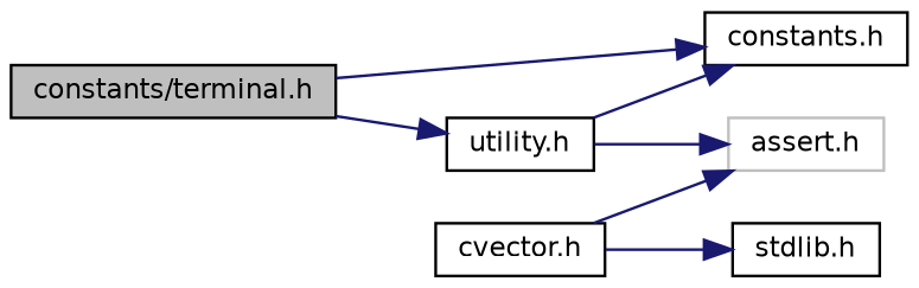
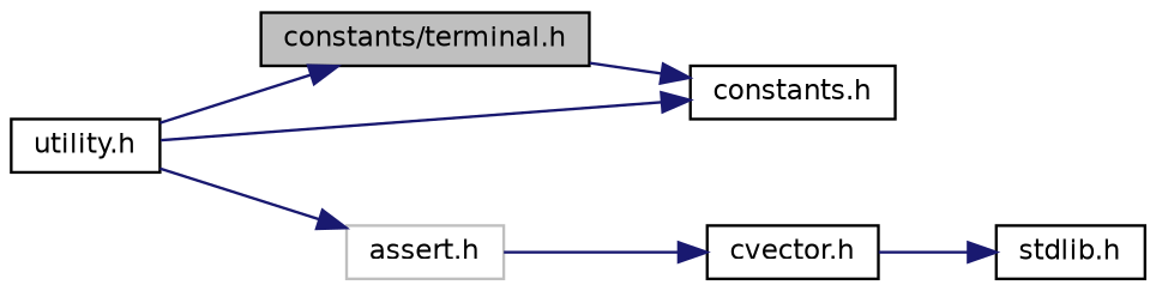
  digraph {
    rankdir=LR
    node [color=black fillcolor=white fontname=Helvetica fontsize=10 shape=record style=filled]
    edge [color=midnightblue fontname=Helvetica fontsize=10 labelfontname=Helvetica labelfontsize=10 style=solid]
    n1 [fillcolor=grey75 fontcolor=black height=0.2 label="constants/terminal.h" width=0.4]
    n2 [height=0.2 label="constants.h" width=0.4]
    n3 [height=0.2 label="utility.h" width=0.4]
    n4 [color=grey75 height=0.2 label="assert.h" width=0.4]
    n5 [height=0.2 label="cvector.h" width=0.4]
    n6 [height=0.2 label="stdlib.h" width=0.4]
    n1 -> n2
-   n1 -> n3
+   n3 -> n1
    n3 -> n2
    n3 -> n4
-   n5 -> n4
+   n4 -> n5
    n5 -> n6
  }
